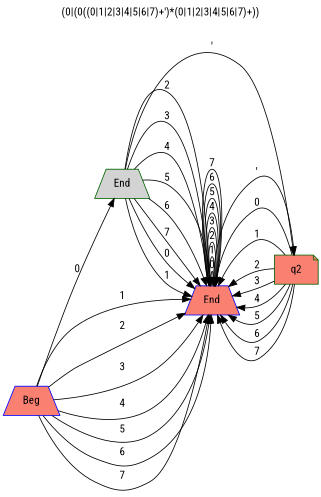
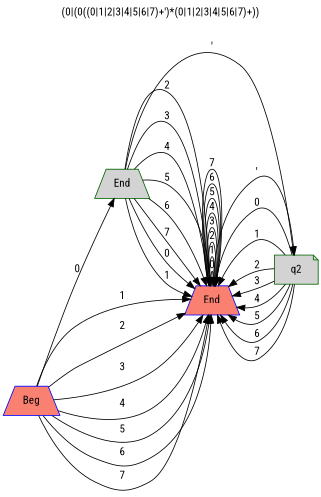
  digraph {
    fontname="Roboto Condensed"
    label="(0|(0((0|1|2|3|4|5|6|7)+')*(0|1|2|3|4|5|6|7)+))"
    labelloc=t
    rankdir=LR
    node [shape=trapezium style=filled fillcolor=lightgrey color=darkgreen fontname="Roboto Condensed"]
    edge [arrowhead=normal arrowtail=dot fontname="Roboto Condensed"]
    n1 [label=End]
    n2 [label=End fillcolor=salmon color=blue]
-   q2 [shape=note fillcolor=salmon]
+   q2 [shape=note]
    n4 [label=Beg fillcolor=salmon color=blue]
    n1 -> n2 [label=0]
    n1 -> n2 [label=1]
    n1 -> n2 [label=2]
    n1 -> n2 [label=3]
    n1 -> n2 [label=4]
    n1 -> n2 [label=5]
    n1 -> n2 [label=6]
    n1 -> n2 [label=7]
    n1 -> q2 [label="'"]
    n2 -> n2 [label=0]
    n2 -> n2 [label=1]
    n2 -> n2 [label=2]
    n2 -> n2 [label=3]
    n2 -> n2 [label=4]
    n2 -> n2 [label=5]
    n2 -> n2 [label=6]
    n2 -> n2 [label=7]
    n2 -> q2 [label="'"]
    q2 -> n2 [label=0]
    q2 -> n2 [label=1]
    q2 -> n2 [label=2]
    q2 -> n2 [label=3]
    q2 -> n2 [label=4]
    q2 -> n2 [label=5]
    q2 -> n2 [label=6]
    q2 -> n2 [label=7]
    n4 -> n1 [label=0]
    n4 -> n2 [label=1]
    n4 -> n2 [label=2]
    n4 -> n2 [label=3]
    n4 -> n2 [label=4]
    n4 -> n2 [label=5]
    n4 -> n2 [label=6]
    n4 -> n2 [label=7]
  }
